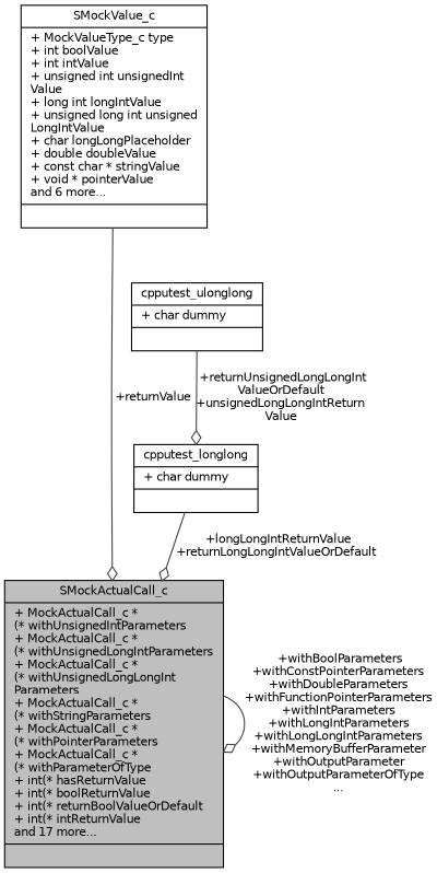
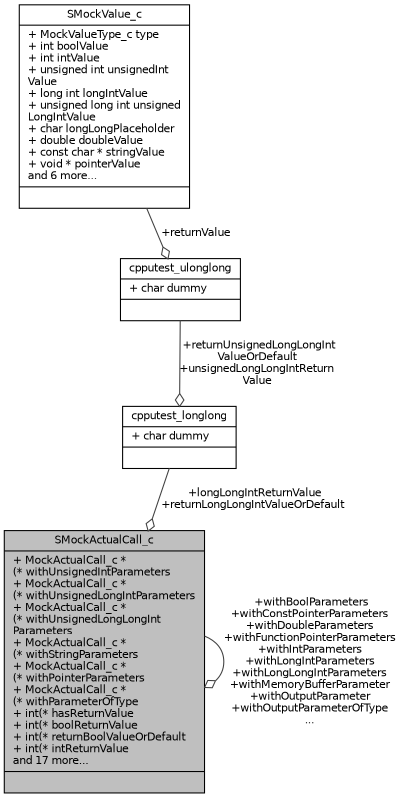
  digraph {
    node [color=black fillcolor=white fontname=Helvetica fontsize=10 shape=record style=filled]
    edge [arrowhead=odiamond color=grey25 fontname=Helvetica fontsize=10 labelfontname=Helvetica labelfontsize=10 style=solid]
    n1 [fillcolor=grey75 fontcolor=black height=0.2 label="{SMockActualCall_c\n|+ MockActualCall_c *\l(* withUnsignedIntParameters\l+ MockActualCall_c *\l(* withUnsignedLongIntParameters\l+ MockActualCall_c *\l(* withUnsignedLongLongInt\lParameters\l+ MockActualCall_c *\l(* withStringParameters\l+ MockActualCall_c *\l(* withPointerParameters\l+ MockActualCall_c *\l(* withParameterOfType\l+ int(* hasReturnValue\l+ int(* boolReturnValue\l+ int(* returnBoolValueOrDefault\l+ int(* intReturnValue\land 17 more...\l|}" width=0.4]
    n2 [height=0.2 label="{SMockValue_c\n|+ MockValueType_c type\l+ int boolValue\l+ int intValue\l+ unsigned int unsignedInt\lValue\l+ long int longIntValue\l+ unsigned long int unsigned\lLongIntValue\l+ char longLongPlaceholder\l+ double doubleValue\l+ const char * stringValue\l+ void * pointerValue\land 6 more...\l|}" width=0.4]
    n3 [height=0.2 label="{cpputest_longlong\n|+ char dummy\l|}" width=0.4]
    n4 [height=0.2 label="{cpputest_ulonglong\n|+ char dummy\l|}" width=0.4]
    n1 -> n1 [label=" +withBoolParameters\n+withConstPointerParameters\n+withDoubleParameters\n+withFunctionPointerParameters\n+withIntParameters\n+withLongIntParameters\n+withLongLongIntParameters\n+withMemoryBufferParameter\n+withOutputParameter\n+withOutputParameterOfType\n..."]
-   n2 -> n1 [label=" +returnValue"]
+   n2 -> n4 [label=" +returnValue"]
    n3 -> n1 [label=" +longLongIntReturnValue\n+returnLongLongIntValueOrDefault"]
    n4 -> n3 [label=" +returnUnsignedLongLongInt\lValueOrDefault\n+unsignedLongLongIntReturn\lValue"]
  }
